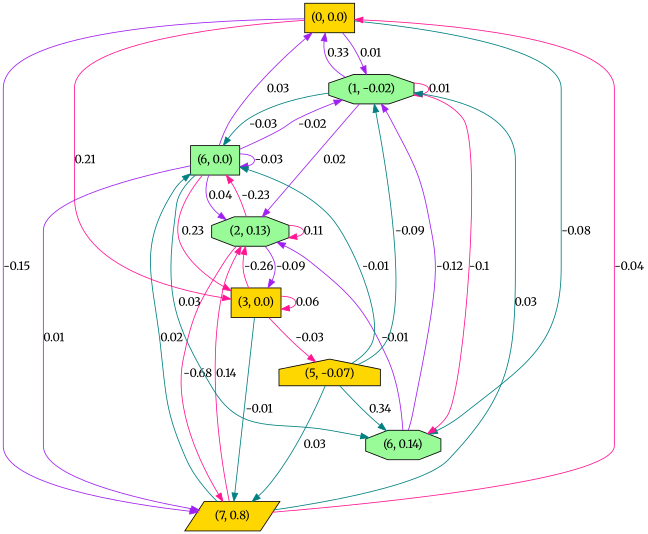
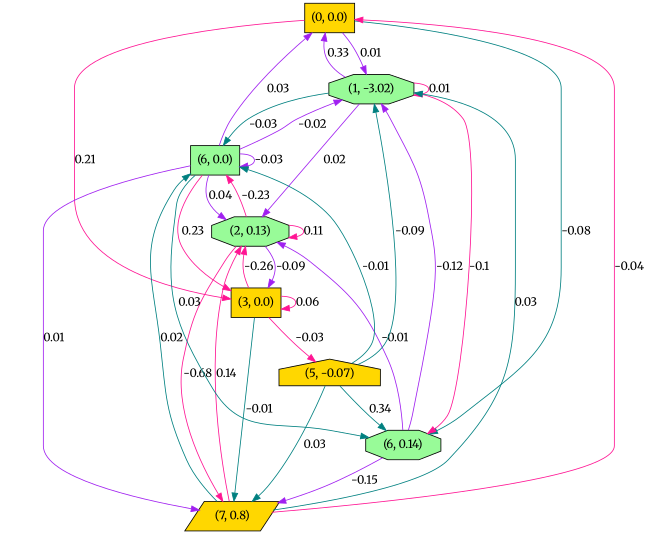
  digraph {
    fontname=Merriweather
    node [fillcolor=gold fontname=Merriweather shape=box style=filled]
    edge [color=purple fontname=Merriweather]
    n1 [label="(0, 0.0)"]
-   n2 [fillcolor=palegreen label="(1, -0.02)" shape=octagon]
+   n2 [fillcolor=palegreen label="(1, -3.02)" shape=octagon]
    n3 [label="(3, 0.0)"]
    n4 [fillcolor=palegreen label="(6, 0.14)" shape=octagon]
    n5 [label="(7, 0.8)" shape=parallelogram]
    n6 [fillcolor=palegreen label="(2, 0.13)" shape=octagon]
    n7 [fillcolor=palegreen label="(6, 0.0)"]
    n8 [label="(5, -0.07)" shape=house]
    n1 -> n2 [label=0.01]
    n1 -> n3 [color=deeppink label=0.21]
    n1 -> n4 [color=teal label=-0.08]
-   n1 -> n5 [label=-0.15]
+   n4 -> n5 [label=-0.15]
    n2 -> n1 [label=0.33]
    n2 -> n2 [color=deeppink label=0.01]
    n2 -> n4 [color=deeppink label=-0.1]
    n2 -> n6 [label=0.02]
    n2 -> n7 [color=teal label=-0.03]
    n3 -> n3 [color=deeppink label=0.06]
    n3 -> n5 [color=teal label=-0.01]
    n3 -> n6 [color=deeppink label=-0.26]
    n3 -> n8 [color=deeppink label=-0.03]
    n4 -> n2 [label=-0.12]
    n4 -> n6 [label=-0.01]
    n5 -> n1 [color=deeppink label=-0.04]
    n5 -> n2 [color=teal label=0.03]
    n5 -> n6 [color=deeppink label=0.14]
    n5 -> n7 [color=teal label=0.02]
    n6 -> n3 [label=-0.09]
    n6 -> n5 [color=deeppink label=-0.68]
    n6 -> n6 [color=deeppink label=0.11]
    n6 -> n7 [color=deeppink label=-0.23]
    n7 -> n1 [label=0.03]
    n7 -> n2 [label=-0.02]
    n7 -> n3 [color=deeppink label=0.23]
    n7 -> n4 [color=teal label=0.03]
    n7 -> n5 [label=0.01]
    n7 -> n6 [label=0.04]
    n7 -> n7 [label=-0.03]
    n8 -> n2 [color=teal label=-0.09]
    n8 -> n4 [color=teal label=0.34]
    n8 -> n5 [color=teal label=0.03]
    n8 -> n7 [color=teal label=-0.01]
  }
